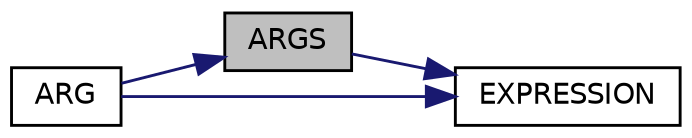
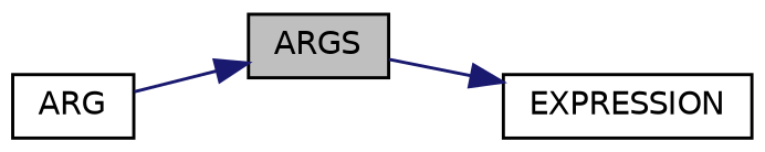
  digraph {
    rankdir=LR
    node [color=black fillcolor=white fontname=Helvetica fontsize=10 shape=record style=filled]
    edge [color=midnightblue fontname=Helvetica fontsize=10 labelfontname=Helvetica labelfontsize=10 style=solid]
    n1 [fillcolor=grey75 fontcolor=black height=0.2 label=ARGS width=0.4]
    n2 [height=0.2 label=EXPRESSION width=0.4]
    n3 [height=0.2 label=ARG width=0.4]
    n1 -> n2
    n3 -> n1
-   n3 -> n2
  }
